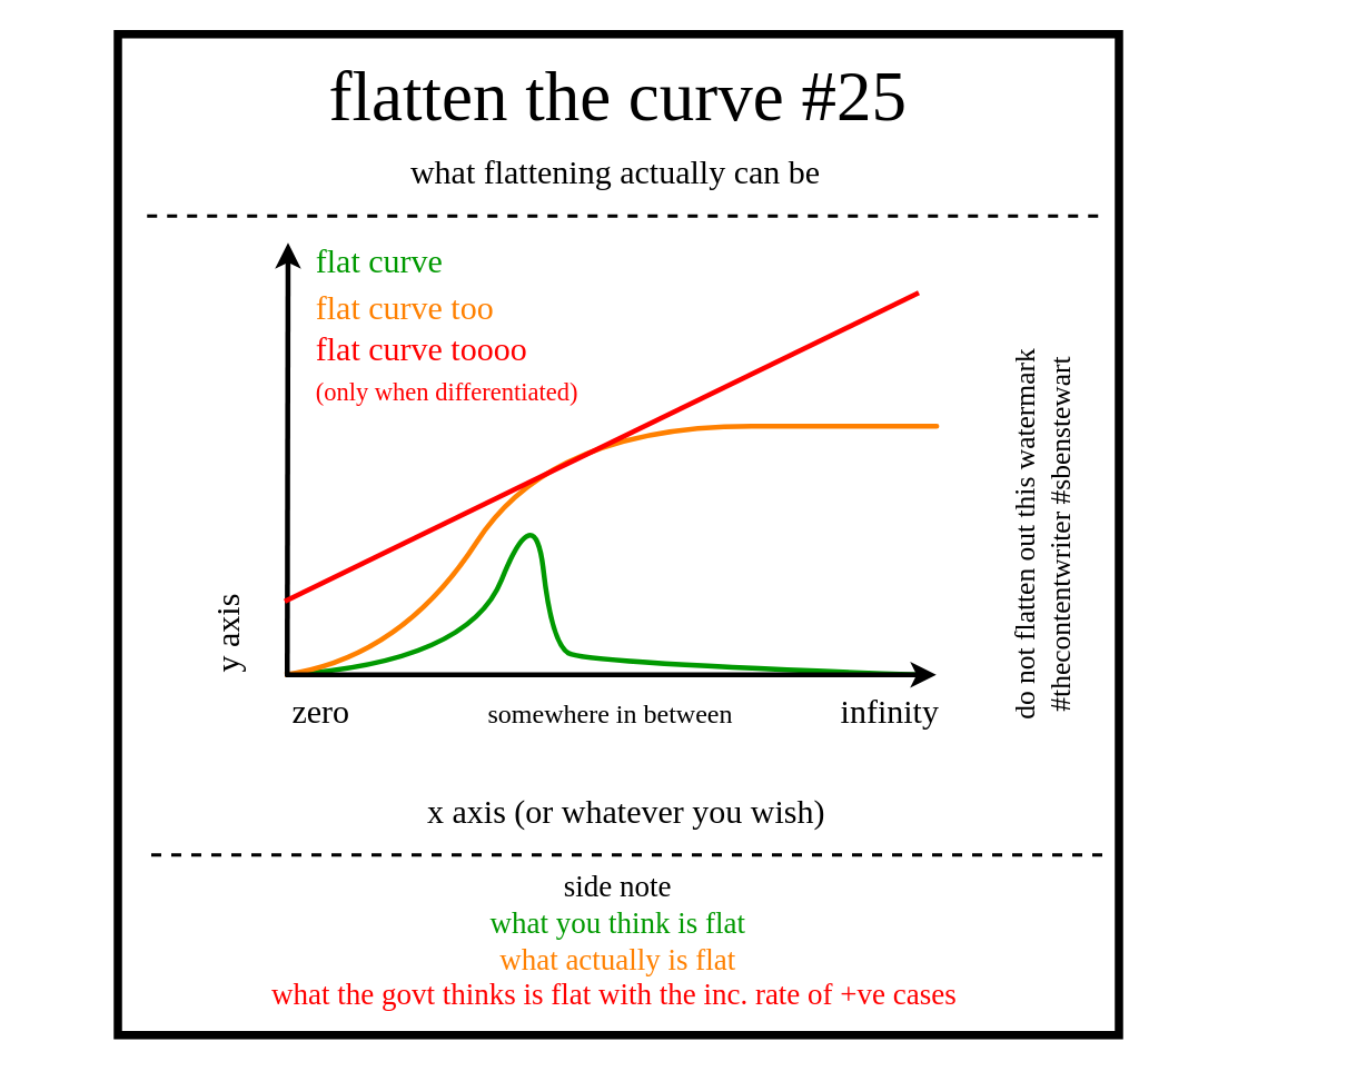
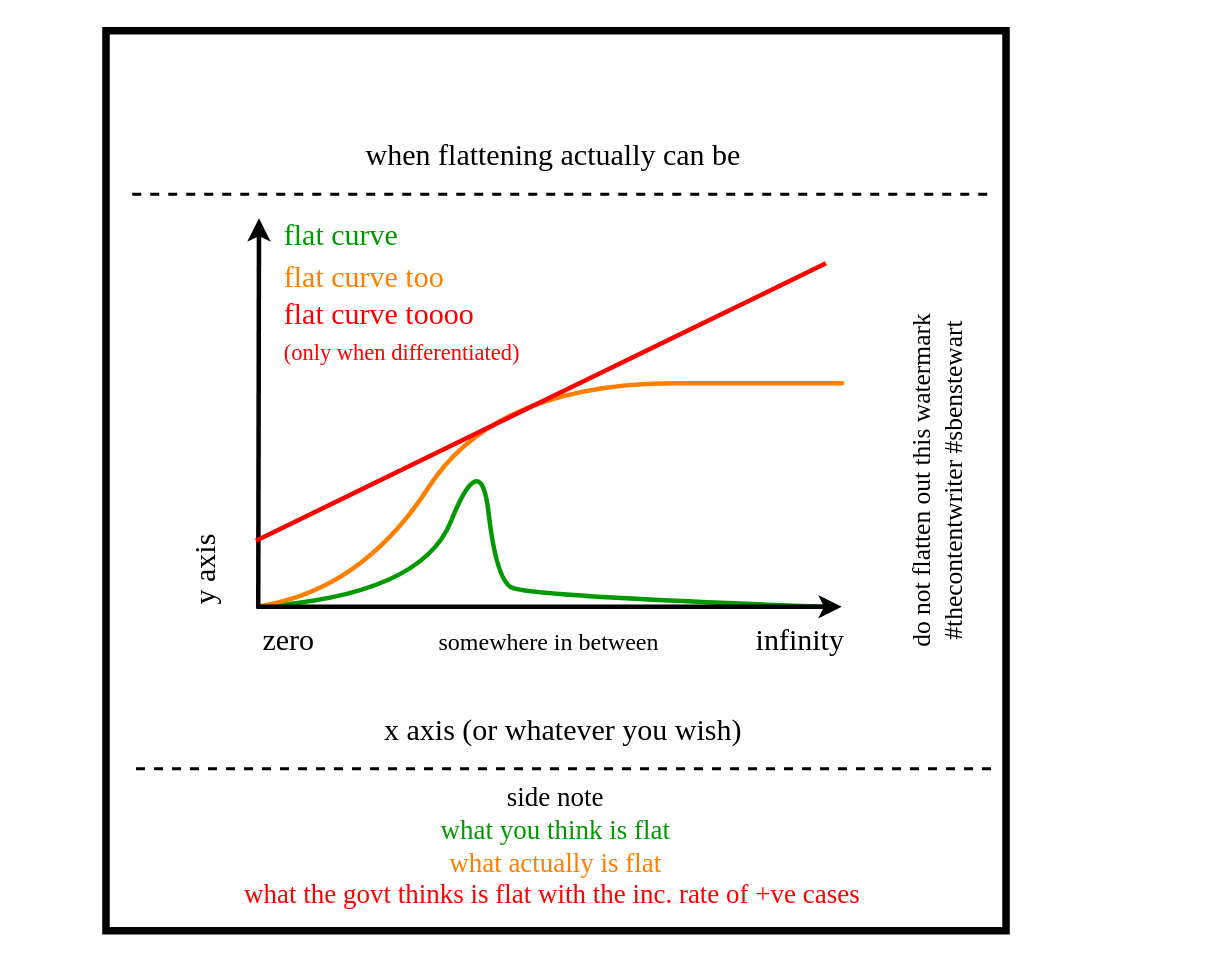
  <mxCell id="0" />
  <mxCell id="1" parent="0" />
  <mxCell id="2" value="" style="whiteSpace=wrap;html=1;aspect=fixed;strokeWidth=5;fillColor=none;fontFamily=xkcd;" parent="1" vertex="1"><mxGeometry x="70" y="20" width="600" height="600" as="geometry" /></mxCell>
- <mxCell id="3" value="&lt;font&gt;&lt;font style=&quot;font-size: 42px&quot;&gt;flatten the curve #25&lt;/font&gt;&lt;br&gt;&lt;/font&gt;" style="text;html=1;strokeColor=none;fillColor=none;align=center;verticalAlign=middle;whiteSpace=wrap;rounded=0;fontFamily=xkcd;" parent="1" vertex="1"><mxGeometry x="85" y="48" width="570" height="20" as="geometry" /></mxCell>
- <mxCell id="4" value="&lt;font&gt;&lt;font style=&quot;font-size: 20px&quot;&gt;what flattening actually can be&lt;/font&gt;&lt;br&gt;&lt;/font&gt;" style="text;html=1;strokeColor=none;fillColor=none;align=center;verticalAlign=middle;whiteSpace=wrap;rounded=0;fontFamily=xkcd;" parent="1" vertex="1"><mxGeometry x="109.25" y="92" width="518.5" height="20" as="geometry" /></mxCell>
+ <mxCell id="4" value="&lt;font&gt;&lt;font style=&quot;font-size: 20px&quot;&gt;when flattening actually can be&lt;/font&gt;&lt;br&gt;&lt;/font&gt;" style="text;html=1;strokeColor=none;fillColor=none;align=center;verticalAlign=middle;whiteSpace=wrap;rounded=0;fontFamily=xkcd;" parent="1" vertex="1"><mxGeometry x="109.25" y="92" width="518.5" height="20" as="geometry" /></mxCell>
  <mxCell id="5" value="" style="endArrow=none;dashed=1;html=1;strokeWidth=2;" parent="1" edge="1"><mxGeometry width="50" height="50" relative="1" as="geometry"><mxPoint x="657.5" y="129" as="sourcePoint" /><mxPoint x="82.5" y="129" as="targetPoint" /></mxGeometry></mxCell>
  <mxCell id="6" value="" style="endArrow=none;dashed=1;html=1;strokeWidth=2;" parent="1" edge="1"><mxGeometry width="50" height="50" relative="1" as="geometry"><mxPoint x="660" y="512" as="sourcePoint" /><mxPoint x="85" y="512" as="targetPoint" /></mxGeometry></mxCell>
  <mxCell id="7" value="&lt;font style=&quot;font-size: 18px&quot;&gt;&lt;span&gt;side note&lt;br&gt;&lt;/span&gt;&lt;font color=&quot;#009900&quot;&gt;what you think is flat&lt;/font&gt;&lt;br&gt;&lt;font color=&quot;#ff8000&quot;&gt;what actually is flat&lt;/font&gt;&lt;br&gt;&lt;font color=&quot;#ff0000&quot;&gt;what the govt thinks is flat with the inc. rate of +ve cases&lt;/font&gt;&amp;nbsp;&lt;br&gt;&lt;/font&gt;" style="text;html=1;strokeColor=none;fillColor=none;align=center;verticalAlign=middle;whiteSpace=wrap;rounded=0;fontFamily=xkcd;" parent="1" vertex="1"><mxGeometry x="70" y="524" width="600" height="80" as="geometry" /></mxCell>
  <mxCell id="8" style="edgeStyle=orthogonalEdgeStyle;rounded=0;orthogonalLoop=1;jettySize=auto;html=1;exitX=0.5;exitY=1;exitDx=0;exitDy=0;strokeWidth=2;" parent="1" edge="1"><mxGeometry relative="1" as="geometry"><mxPoint x="521" y="381" as="sourcePoint" /><mxPoint x="521" y="381" as="targetPoint" /></mxGeometry></mxCell>
  <mxCell id="9" value="&lt;font style=&quot;font-size: 17px&quot;&gt;&lt;font style=&quot;font-size: 17px&quot;&gt;do not flatten out this watermark&lt;br&gt;&lt;/font&gt;#thecontentwriter #sbenstewart&lt;br&gt;&lt;/font&gt;" style="text;html=1;strokeColor=none;fillColor=none;align=center;verticalAlign=middle;whiteSpace=wrap;rounded=0;rotation=-90;fontFamily=xkcd;" parent="1" vertex="1"><mxGeometry x="465" y="310" width="320" height="20" as="geometry" /></mxCell>
  <mxCell id="10" value="y axis" style="text;html=1;strokeColor=none;fillColor=none;align=left;verticalAlign=middle;whiteSpace=wrap;rounded=0;fontFamily=xkcd;rotation=-90;fontSize=20;" parent="1" vertex="1"><mxGeometry x="20" y="280" width="230" height="20" as="geometry" /></mxCell>
  <mxCell id="11" value="&lt;font style=&quot;font-size: 20px&quot;&gt;x axis (or whatever you wish)&lt;/font&gt;" style="text;html=1;strokeColor=none;fillColor=none;align=center;verticalAlign=middle;whiteSpace=wrap;rounded=0;fontFamily=xkcd;rotation=0;fontSize=20;" parent="1" vertex="1"><mxGeometry x="190" y="475" width="370" height="20" as="geometry" /></mxCell>
  <mxCell id="12" value="&lt;font style=&quot;font-size: 20px&quot; color=&quot;#009900&quot;&gt;flat curve&lt;/font&gt;" style="text;html=1;strokeColor=none;fillColor=none;align=left;verticalAlign=middle;whiteSpace=wrap;rounded=0;fontFamily=xkcd;rotation=0;fontSize=20;" parent="1" vertex="1"><mxGeometry x="187" y="145" width="200" height="20" as="geometry" /></mxCell>
  <mxCell id="13" value="&lt;font color=&quot;#ff0000&quot; style=&quot;line-height: 0%&quot;&gt;flat curve toooo&lt;br&gt;&lt;font style=&quot;font-size: 15px&quot;&gt;(only when differentiated)&lt;/font&gt;&lt;/font&gt;" style="text;html=1;strokeColor=none;fillColor=none;align=left;verticalAlign=middle;whiteSpace=wrap;rounded=0;fontFamily=xkcd;rotation=0;fontSize=20;" parent="1" vertex="1"><mxGeometry x="187" y="195" width="370" height="50" as="geometry" /></mxCell>
  <mxCell id="14" value="&lt;font style=&quot;font-size: 20px&quot;&gt;zero&lt;/font&gt;" style="text;html=1;strokeColor=none;fillColor=none;align=center;verticalAlign=middle;whiteSpace=wrap;rounded=0;fontFamily=xkcd;rotation=0;fontSize=20;" parent="1" vertex="1"><mxGeometry x="150" y="415" width="84" height="20" as="geometry" /></mxCell>
  <mxCell id="15" value="&lt;font style=&quot;font-size: 20px&quot;&gt;infinity&lt;/font&gt;" style="text;html=1;strokeColor=none;fillColor=none;align=center;verticalAlign=middle;whiteSpace=wrap;rounded=0;fontFamily=xkcd;rotation=0;fontSize=20;" parent="1" vertex="1"><mxGeometry x="491" y="415" width="84" height="20" as="geometry" /></mxCell>
  <mxCell id="16" value="&lt;font style=&quot;font-size: 16px&quot;&gt;somewhere in between&lt;/font&gt;" style="text;html=1;strokeColor=none;fillColor=none;align=center;verticalAlign=middle;whiteSpace=wrap;rounded=0;fontFamily=xkcd;rotation=0;fontSize=20;" parent="1" vertex="1"><mxGeometry x="273.5" y="415" width="183" height="20" as="geometry" /></mxCell>
  <mxCell id="17" value="" style="curved=1;endArrow=none;html=1;strokeWidth=3;strokeColor=#009900;endFill=0;" parent="1" edge="1"><mxGeometry width="50" height="50" relative="1" as="geometry"><mxPoint x="171" y="404" as="sourcePoint" /><mxPoint x="550" y="404" as="targetPoint" /><Array as="points"><mxPoint x="280" y="397" /><mxPoint x="320" y="297" /><mxPoint x="330" y="385" /><mxPoint x="350" y="397" /></Array></mxGeometry></mxCell>
  <mxCell id="18" value="" style="curved=1;endArrow=none;html=1;strokeColor=#FF8000;strokeWidth=3;endFill=0;" parent="1" edge="1"><mxGeometry width="50" height="50" relative="1" as="geometry"><mxPoint x="170" y="404" as="sourcePoint" /><mxPoint x="560" y="255" as="targetPoint" /><Array as="points"><mxPoint x="240" y="394" /><mxPoint x="330" y="255" /><mxPoint x="570" y="255" /></Array></mxGeometry></mxCell>
  <mxCell id="19" value="" style="endArrow=classic;html=1;strokeWidth=3;" parent="1" edge="1"><mxGeometry width="50" height="50" relative="1" as="geometry"><mxPoint x="171.5" y="405" as="sourcePoint" /><mxPoint x="172" y="145" as="targetPoint" /></mxGeometry></mxCell>
  <mxCell id="20" value="" style="endArrow=classic;html=1;strokeWidth=3;" parent="1" edge="1"><mxGeometry width="50" height="50" relative="1" as="geometry"><mxPoint x="170.5" y="404" as="sourcePoint" /><mxPoint x="560.5" y="404" as="targetPoint" /></mxGeometry></mxCell>
  <mxCell id="21" value="" style="endArrow=none;html=1;strokeColor=#FF0000;strokeWidth=3;" parent="1" edge="1"><mxGeometry width="50" height="50" relative="1" as="geometry"><mxPoint x="170" y="360" as="sourcePoint" /><mxPoint x="550" y="175" as="targetPoint" /></mxGeometry></mxCell>
  <mxCell id="22" value="&lt;font style=&quot;font-size: 20px&quot; color=&quot;#ff8000&quot;&gt;flat curve too&lt;/font&gt;" style="text;html=1;strokeColor=none;fillColor=none;align=left;verticalAlign=middle;whiteSpace=wrap;rounded=0;fontFamily=xkcd;rotation=0;fontSize=20;" parent="1" vertex="1"><mxGeometry x="187" y="173" width="200" height="20" as="geometry" /></mxCell>
